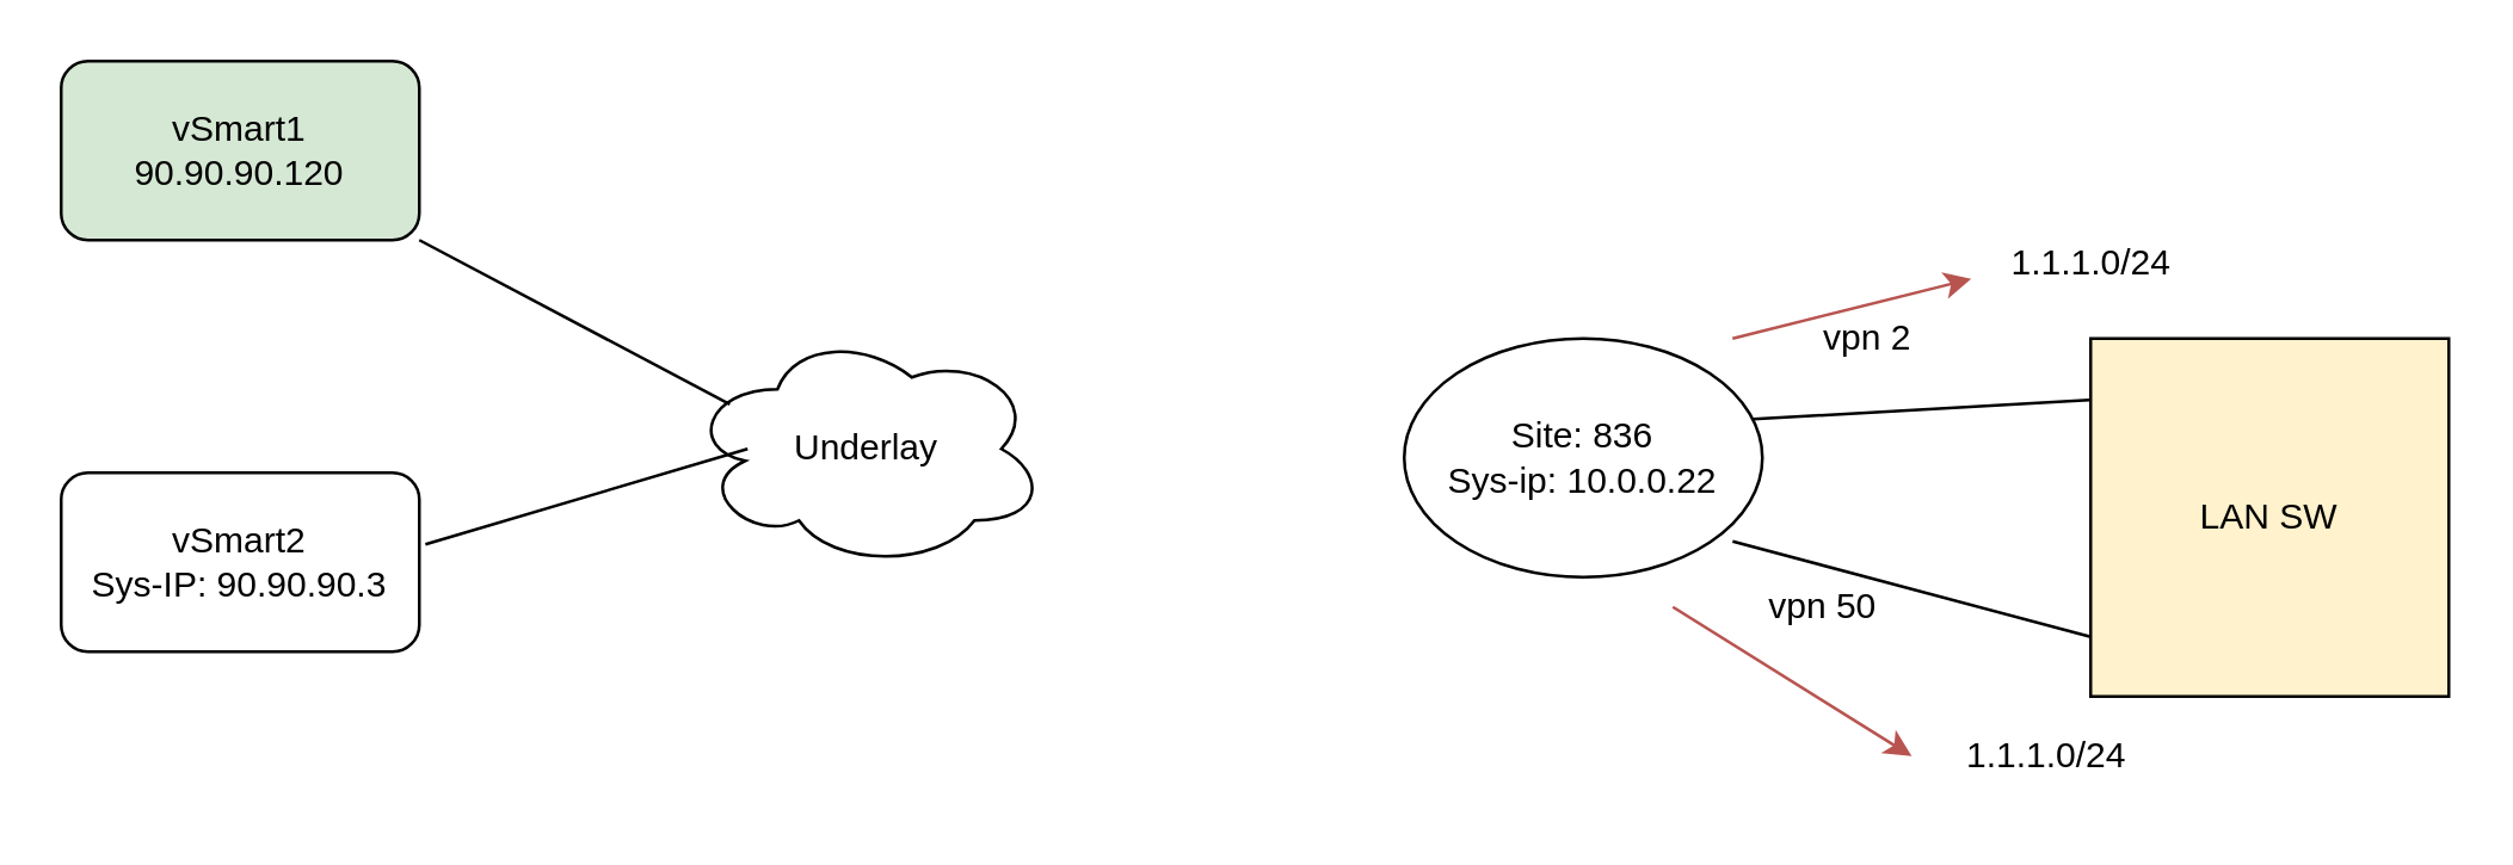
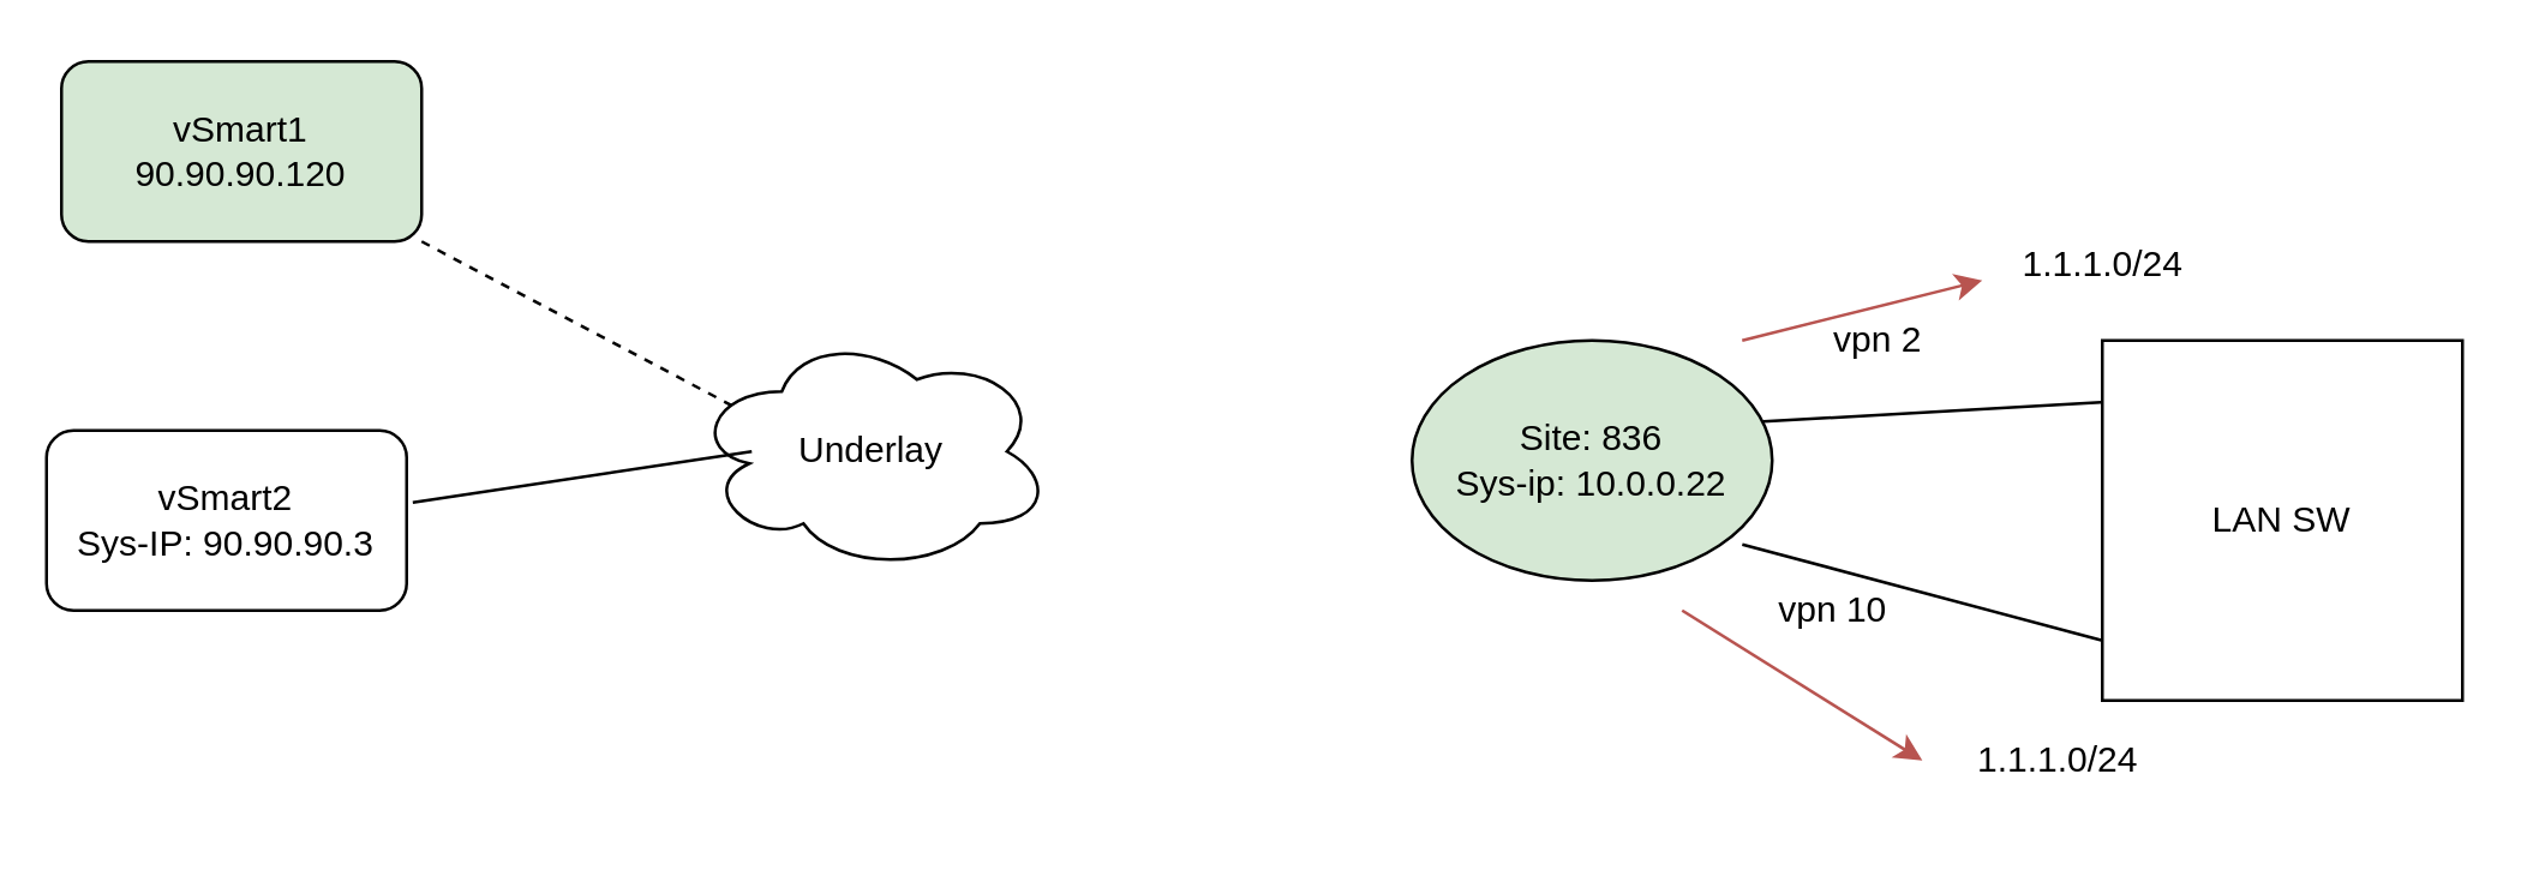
  <mxCell id="0" />
  <mxCell id="1" parent="0" />
- <mxCell id="2" value="&lt;div&gt;Site: 836&lt;/div&gt;&lt;div&gt;Sys-ip: 10.0.0.22&lt;br&gt;&lt;/div&gt;" style="ellipse;whiteSpace=wrap;html=1;" parent="1" vertex="1"><mxGeometry x="470" y="113" width="120" height="80" as="geometry" /></mxCell>
+ <mxCell id="2" value="&lt;div&gt;Site: 836&lt;/div&gt;&lt;div&gt;Sys-ip: 10.0.0.22&lt;br&gt;&lt;/div&gt;" style="ellipse;whiteSpace=wrap;html=1;fillColor=#d5e8d4;" parent="1" vertex="1"><mxGeometry x="470" y="113" width="120" height="80" as="geometry" /></mxCell>
  <mxCell id="3" value="Underlay" style="ellipse;shape=cloud;whiteSpace=wrap;html=1;" parent="1" vertex="1"><mxGeometry x="230" y="110" width="120" height="80" as="geometry" /></mxCell>
  <mxCell id="4" value="&lt;div&gt;vSmart1&lt;/div&gt;90.90.90.120" style="rounded=1;whiteSpace=wrap;html=1;fillColor=#d5e8d4;" parent="1" vertex="1"><mxGeometry x="20" y="20" width="120" height="60" as="geometry" /></mxCell>
- <mxCell id="5" value="" style="endArrow=none;html=1;rounded=0;exitX=1;exitY=1;exitDx=0;exitDy=0;entryX=0.117;entryY=0.313;entryDx=0;entryDy=0;entryPerimeter=0;" parent="1" source="4" target="3" edge="1"><mxGeometry width="50" height="50" relative="1" as="geometry"><mxPoint x="360" y="210" as="sourcePoint" /><mxPoint x="410" y="160" as="targetPoint" /></mxGeometry></mxCell>
+ <mxCell id="5" value="" style="endArrow=none;html=1;rounded=0;exitX=1;exitY=1;exitDx=0;exitDy=0;entryX=0.117;entryY=0.313;entryDx=0;entryDy=0;entryPerimeter=0;dashed=1;" parent="1" source="4" target="3" edge="1"><mxGeometry width="50" height="50" relative="1" as="geometry"><mxPoint x="360" y="210" as="sourcePoint" /><mxPoint x="410" y="160" as="targetPoint" /></mxGeometry></mxCell>
  <mxCell id="6" value="" style="endArrow=none;html=1;rounded=0;entryX=0.975;entryY=0.338;entryDx=0;entryDy=0;entryPerimeter=0;" parent="1" target="2" edge="1"><mxGeometry width="50" height="50" relative="1" as="geometry"><mxPoint x="710" y="133" as="sourcePoint" /><mxPoint x="410" y="63" as="targetPoint" /></mxGeometry></mxCell>
  <mxCell id="7" value="" style="endArrow=none;html=1;rounded=0;exitX=0.917;exitY=0.85;exitDx=0;exitDy=0;exitPerimeter=0;" parent="1" source="2" edge="1"><mxGeometry width="50" height="50" relative="1" as="geometry"><mxPoint x="360" y="113" as="sourcePoint" /><mxPoint x="700" y="213" as="targetPoint" /></mxGeometry></mxCell>
- <mxCell id="8" value="&lt;div&gt;LAN SW&lt;/div&gt;" style="rounded=0;whiteSpace=wrap;html=1;fillColor=#fff2cc;" parent="1" vertex="1"><mxGeometry x="700" y="113" width="120" height="120" as="geometry" /></mxCell>
+ <mxCell id="8" value="&lt;div&gt;LAN SW&lt;/div&gt;" style="rounded=0;whiteSpace=wrap;html=1;" parent="1" vertex="1"><mxGeometry x="700" y="113" width="120" height="120" as="geometry" /></mxCell>
  <mxCell id="9" value="vpn 2" style="text;html=1;align=center;verticalAlign=middle;resizable=0;points=[];autosize=1;strokeColor=none;fillColor=none;" parent="1" vertex="1"><mxGeometry x="600" y="98" width="50" height="30" as="geometry" /></mxCell>
- <mxCell id="10" value="vpn 50" style="text;html=1;align=center;verticalAlign=middle;resizable=0;points=[];autosize=1;strokeColor=none;fillColor=none;" parent="1" vertex="1"><mxGeometry x="580" y="188" width="60" height="30" as="geometry" /></mxCell>
+ <mxCell id="10" value="vpn 10" style="text;html=1;align=center;verticalAlign=middle;resizable=0;points=[];autosize=1;strokeColor=none;fillColor=none;" parent="1" vertex="1"><mxGeometry x="580" y="188" width="60" height="30" as="geometry" /></mxCell>
  <mxCell id="11" value="1.1.1.0/24" style="text;html=1;align=center;verticalAlign=middle;resizable=0;points=[];autosize=1;strokeColor=none;fillColor=none;" parent="1" vertex="1"><mxGeometry x="660" y="73" width="80" height="30" as="geometry" /></mxCell>
  <mxCell id="12" value="1.1.1.0/24" style="text;html=1;align=center;verticalAlign=middle;resizable=0;points=[];autosize=1;strokeColor=none;fillColor=none;" parent="1" vertex="1"><mxGeometry x="645" y="238" width="80" height="30" as="geometry" /></mxCell>
  <mxCell id="13" value="" style="endArrow=classic;html=1;rounded=0;entryX=-0.062;entryY=0.5;entryDx=0;entryDy=0;entryPerimeter=0;fillColor=#f8cecc;strokeColor=#b85450;" parent="1" target="12" edge="1"><mxGeometry width="50" height="50" relative="1" as="geometry"><mxPoint x="560" y="203" as="sourcePoint" /><mxPoint x="420" y="243" as="targetPoint" /></mxGeometry></mxCell>
  <mxCell id="14" value="" style="endArrow=classic;html=1;rounded=0;fillColor=#f8cecc;strokeColor=#b85450;" parent="1" edge="1"><mxGeometry width="50" height="50" relative="1" as="geometry"><mxPoint x="580" y="113" as="sourcePoint" /><mxPoint x="660" y="93" as="targetPoint" /></mxGeometry></mxCell>
- <mxCell id="15" value="&lt;div&gt;vSmart2&lt;/div&gt;&lt;div&gt;Sys-IP: 90.90.90.3&lt;br&gt;&lt;/div&gt;" style="rounded=1;whiteSpace=wrap;html=1;" parent="1" vertex="1"><mxGeometry x="20" y="158" width="120" height="60" as="geometry" /></mxCell>
+ <mxCell id="15" value="&lt;div&gt;vSmart2&lt;/div&gt;&lt;div&gt;Sys-IP: 90.90.90.3&lt;br&gt;&lt;/div&gt;" style="rounded=1;whiteSpace=wrap;html=1;" parent="1" vertex="1"><mxGeometry x="15" y="143" width="120" height="60" as="geometry" /></mxCell>
  <mxCell id="16" value="" style="endArrow=none;html=1;rounded=0;exitX=1.017;exitY=0.4;exitDx=0;exitDy=0;exitPerimeter=0;" parent="1" source="15" edge="1"><mxGeometry width="50" height="50" relative="1" as="geometry"><mxPoint x="150" y="90" as="sourcePoint" /><mxPoint x="250" y="150" as="targetPoint" /></mxGeometry></mxCell>
